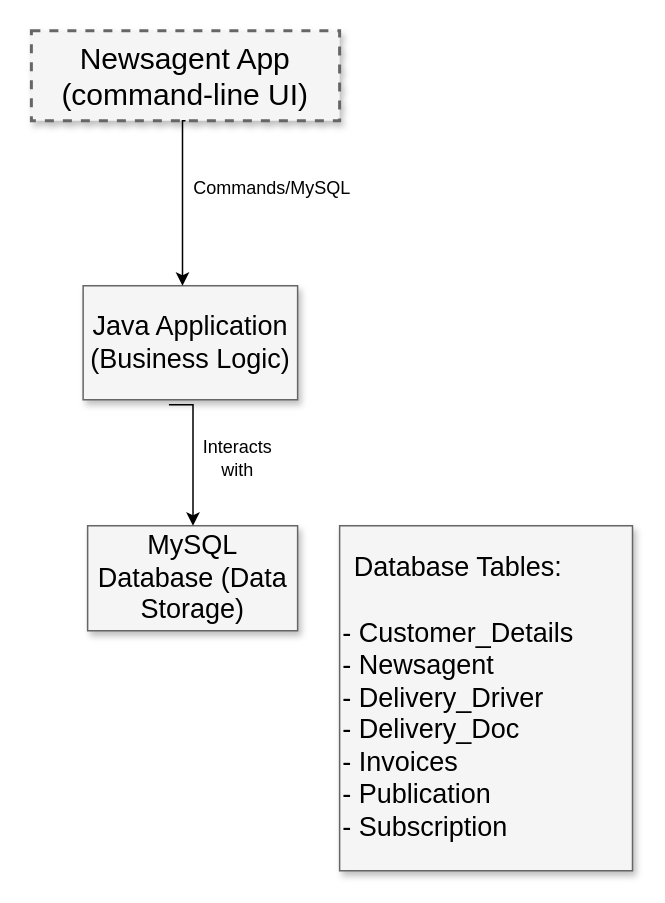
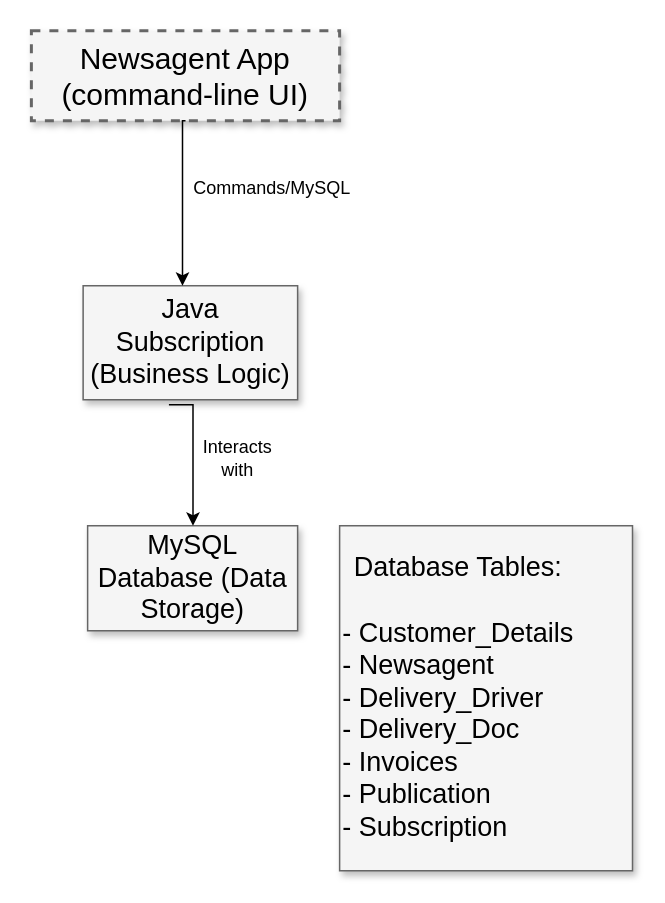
  <mxCell id="0" style=";html=1;" />
  <mxCell id="1" style=";html=1;" parent="0" />
  <mxCell id="2" value="Newsagent App (command-line UI)" style="whiteSpace=wrap;html=1;shadow=1;fontSize=20;fillColor=#f5f5f5;strokeColor=#666666;strokeWidth=2;dashed=1;" parent="1" vertex="1"><mxGeometry x="20.25" y="20" width="205.5" height="60" as="geometry" /></mxCell>
- <mxCell id="3" value="Java Application (Business Logic)" style="whiteSpace=wrap;html=1;shadow=1;fontSize=18;fillColor=#f5f5f5;strokeColor=#666666;" parent="1" vertex="1"><mxGeometry x="54.75" y="190" width="143" height="76" as="geometry" /></mxCell>
+ <mxCell id="3" value="Java Subscription (Business Logic)" style="whiteSpace=wrap;html=1;shadow=1;fontSize=18;fillColor=#f5f5f5;strokeColor=#666666;" parent="1" vertex="1"><mxGeometry x="54.75" y="190" width="143" height="76" as="geometry" /></mxCell>
  <mxCell id="4" value="MySQL Database (Data Storage)" style="whiteSpace=wrap;html=1;shadow=1;fontSize=18;fillColor=#f5f5f5;strokeColor=#666666;" parent="1" vertex="1"><mxGeometry x="57.75" y="350" width="140" height="70" as="geometry" /></mxCell>
  <mxCell id="5" value="&lt;div style=&quot;text-align: center;&quot;&gt;&lt;span style=&quot;background-color: initial;&quot;&gt;Database Tables:&lt;/span&gt;&lt;/div&gt;&lt;div style=&quot;text-align: center;&quot;&gt;&lt;span style=&quot;background-color: initial;&quot;&gt;&lt;br&gt;&lt;/span&gt;&lt;/div&gt;- Customer_Details&lt;br&gt;- Newsagent&lt;br&gt;- Delivery_Driver&lt;br&gt;- Delivery_Doc&lt;br&gt;- Invoices&lt;br&gt;- Publication&lt;br&gt;- Subscription" style="whiteSpace=wrap;html=1;shadow=1;fontSize=18;fillColor=#f5f5f5;strokeColor=#666666;align=left;" parent="1" vertex="1"><mxGeometry x="225.75" y="350" width="195.25" height="230" as="geometry" /></mxCell>
  <mxCell id="6" style="edgeStyle=elbowEdgeStyle;rounded=0;html=1;startArrow=none;startFill=0;jettySize=auto;orthogonalLoop=1;fontSize=18;exitX=0.5;exitY=1;exitDx=0;exitDy=0;" parent="1" edge="1" target="3" source="2"><mxGeometry relative="1" as="geometry"><mxPoint x="111" y="110" as="sourcePoint" /><mxPoint x="121" y="130" as="targetPoint" /><Array as="points"><mxPoint x="121" y="110" /><mxPoint x="151" y="120" /></Array></mxGeometry></mxCell>
  <mxCell id="7" style="edgeStyle=elbowEdgeStyle;rounded=0;html=1;startArrow=none;startFill=0;jettySize=auto;orthogonalLoop=1;fontSize=18;exitX=0.4;exitY=1.044;exitDx=0;exitDy=0;exitPerimeter=0;entryX=0.5;entryY=0;entryDx=0;entryDy=0;" parent="1" edge="1" target="4" source="3"><mxGeometry relative="1" as="geometry"><mxPoint x="147.008" y="227.976" as="sourcePoint" /><mxPoint x="128" y="310" as="targetPoint" /><Array as="points"><mxPoint x="128" y="230" /><mxPoint x="169.5" y="270" /></Array></mxGeometry></mxCell>
  <mxCell id="8" value="Interacts with" style="text;html=1;strokeColor=none;fillColor=none;align=center;verticalAlign=middle;whiteSpace=wrap;rounded=0;" vertex="1" parent="1"><mxGeometry x="128" y="290" width="60" height="30" as="geometry" /></mxCell>
  <mxCell id="9" value="Commands/MySQL" style="text;html=1;strokeColor=none;fillColor=none;align=center;verticalAlign=middle;whiteSpace=wrap;rounded=0;" vertex="1" parent="1"><mxGeometry x="151" y="110" width="60" height="30" as="geometry" /></mxCell>
